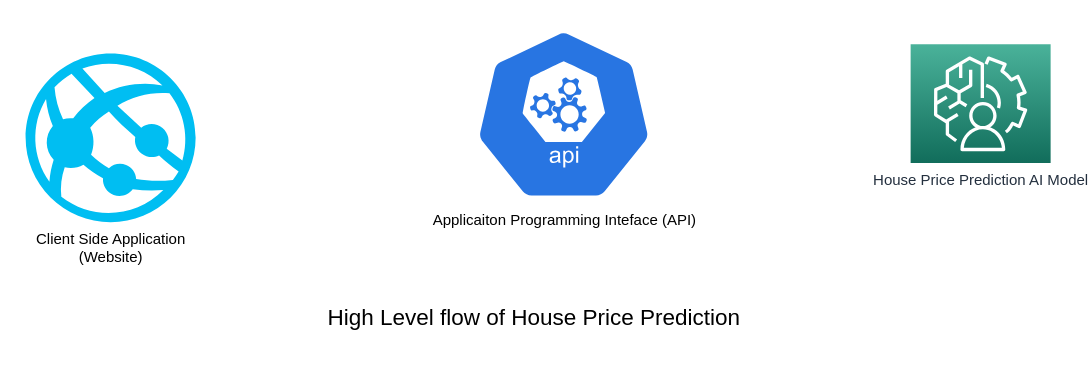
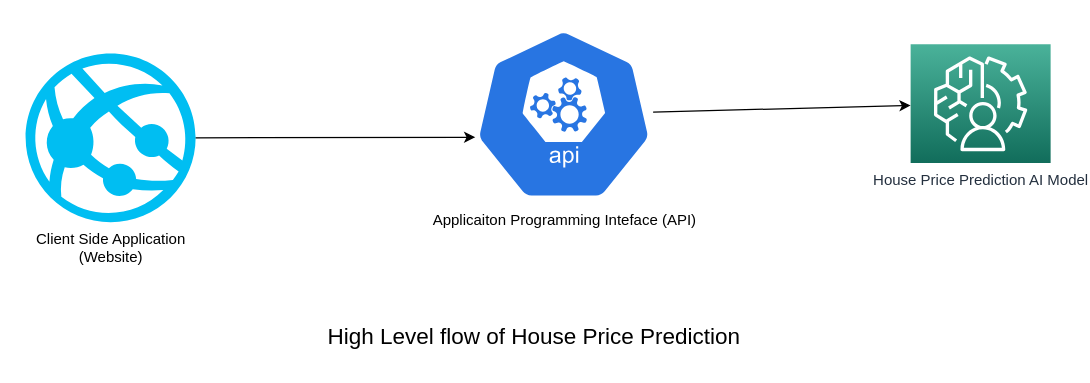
  <mxCell id="0" />
  <mxCell id="1" parent="0" />
  <mxCell id="2" value="House Price Prediction AI Model" style="sketch=0;points=[[0,0,0],[0.25,0,0],[0.5,0,0],[0.75,0,0],[1,0,0],[0,1,0],[0.25,1,0],[0.5,1,0],[0.75,1,0],[1,1,0],[0,0.25,0],[0,0.5,0],[0,0.75,0],[1,0.25,0],[1,0.5,0],[1,0.75,0]];outlineConnect=0;fontColor=#232F3E;gradientColor=#4AB29A;gradientDirection=north;fillColor=#116D5B;strokeColor=#ffffff;dashed=0;verticalLabelPosition=bottom;verticalAlign=top;align=center;html=1;fontSize=12;fontStyle=0;aspect=fixed;shape=mxgraph.aws4.resourceIcon;resIcon=mxgraph.aws4.augmented_ai;" parent="1" vertex="1"><mxGeometry x="728" y="34.75" width="112" height="95" as="geometry" /></mxCell>
  <mxCell id="3" value="Applicaiton Programming Inteface (API)" style="sketch=0;html=1;dashed=0;whitespace=wrap;fillColor=#2875E2;strokeColor=#ffffff;points=[[0.005,0.63,0],[0.1,0.2,0],[0.9,0.2,0],[0.5,0,0],[0.995,0.63,0],[0.72,0.99,0],[0.5,1,0],[0.28,0.99,0]];verticalLabelPosition=bottom;align=center;verticalAlign=top;shape=mxgraph.kubernetes.icon;prIcon=api" parent="1" vertex="1"><mxGeometry x="379" y="20" width="143" height="141.5" as="geometry" /></mxCell>
  <mxCell id="4" value="Client Side Application&lt;br&gt;(Website)" style="verticalLabelPosition=bottom;html=1;verticalAlign=top;align=center;strokeColor=none;fillColor=#00BEF2;shape=mxgraph.azure.azure_website;pointerEvents=1;" parent="1" vertex="1"><mxGeometry x="20" y="42" width="136" height="135" as="geometry" /></mxCell>
- <mxCell id="7" value="&lt;font style=&quot;font-size: 18px;&quot;&gt;High Level flow of House Price Prediction&lt;/font&gt;" style="text;html=1;strokeColor=none;fillColor=none;align=center;verticalAlign=middle;whiteSpace=wrap;rounded=0;" vertex="1" parent="1"><mxGeometry x="158" y="239" width="538" height="30" as="geometry" /></mxCell>
+ <mxCell id="5" value="" style="endArrow=classic;html=1;rounded=0;exitX=1;exitY=0.5;exitDx=0;exitDy=0;exitPerimeter=0;entryX=0.005;entryY=0.63;entryDx=0;entryDy=0;entryPerimeter=0;" parent="1" source="4" target="3" edge="1"><mxGeometry width="50" height="50" relative="1" as="geometry"><mxPoint x="552" y="204" as="sourcePoint" /><mxPoint x="602" y="154" as="targetPoint" /></mxGeometry></mxCell>
+ <mxCell id="6" value="" style="endArrow=classic;html=1;rounded=0;" parent="1" source="3" target="2" edge="1"><mxGeometry width="50" height="50" relative="1" as="geometry"><mxPoint x="455" y="225" as="sourcePoint" /><mxPoint x="758" y="167" as="targetPoint" /></mxGeometry></mxCell>
+ <mxCell id="7" value="&lt;font style=&quot;font-size: 18px;&quot;&gt;High Level flow of House Price Prediction&lt;/font&gt;" style="text;html=1;strokeColor=none;fillColor=none;align=center;verticalAlign=middle;whiteSpace=wrap;rounded=0;" vertex="1" parent="1"><mxGeometry x="158" y="254" width="538" height="30" as="geometry" /></mxCell>
